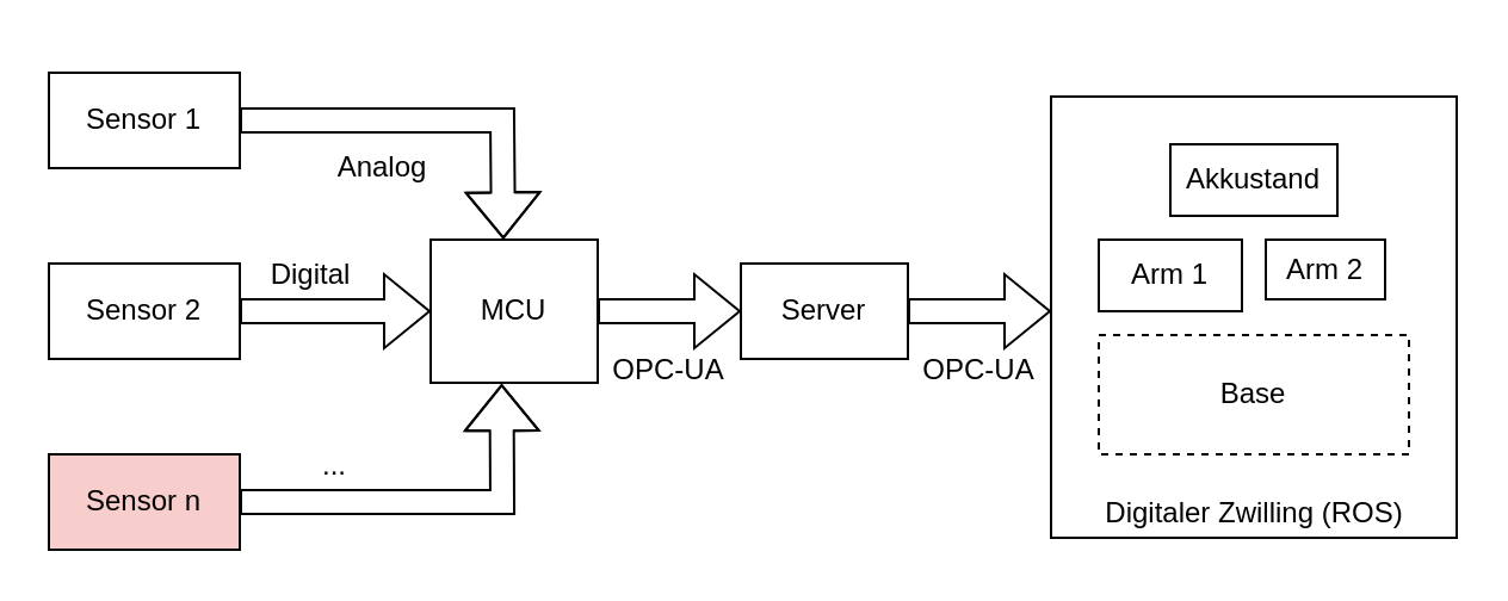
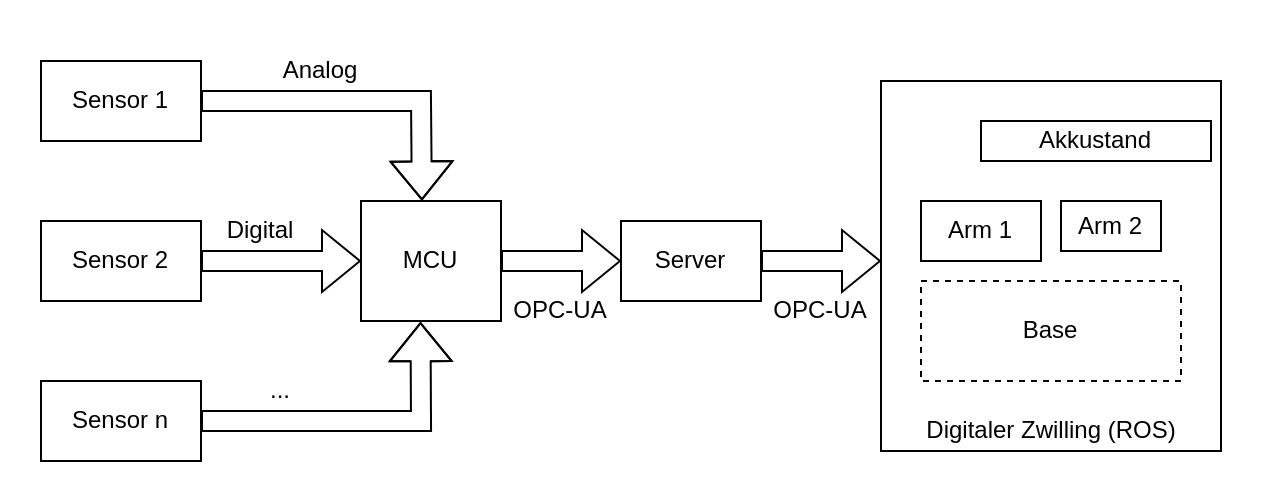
  <mxCell id="0" />
  <mxCell id="1" parent="0" />
  <mxCell id="2" value="Sensor 1" style="rounded=0;whiteSpace=wrap;html=1;" parent="1" vertex="1"><mxGeometry x="20" y="30" width="80" height="40" as="geometry" /></mxCell>
  <mxCell id="3" value="Sensor 2" style="rounded=0;whiteSpace=wrap;html=1;" parent="1" vertex="1"><mxGeometry x="20" y="110" width="80" height="40" as="geometry" /></mxCell>
- <mxCell id="4" value="Sensor n" style="rounded=0;whiteSpace=wrap;html=1;fillColor=#f8cecc;" parent="1" vertex="1"><mxGeometry x="20" y="190" width="80" height="40" as="geometry" /></mxCell>
+ <mxCell id="4" value="Sensor n" style="rounded=0;whiteSpace=wrap;html=1;" parent="1" vertex="1"><mxGeometry x="20" y="190" width="80" height="40" as="geometry" /></mxCell>
  <mxCell id="5" value="MCU" style="rounded=0;whiteSpace=wrap;html=1;" parent="1" vertex="1"><mxGeometry x="180" y="100" width="70" height="60" as="geometry" /></mxCell>
  <mxCell id="6" value="" style="shape=flexArrow;endArrow=classic;html=1;rounded=0;exitX=1;exitY=0.5;exitDx=0;exitDy=0;" parent="1" source="3" target="5" edge="1"><mxGeometry width="50" height="50" relative="1" as="geometry"><mxPoint x="230" y="220" as="sourcePoint" /><mxPoint x="280" y="170" as="targetPoint" /></mxGeometry></mxCell>
  <mxCell id="7" value="" style="shape=flexArrow;endArrow=classic;html=1;rounded=0;exitX=1;exitY=0.5;exitDx=0;exitDy=0;entryX=0.425;entryY=1.01;entryDx=0;entryDy=0;entryPerimeter=0;" parent="1" source="4" target="5" edge="1"><mxGeometry width="50" height="50" relative="1" as="geometry"><mxPoint x="230" y="220" as="sourcePoint" /><mxPoint x="280" y="170" as="targetPoint" /><Array as="points"><mxPoint x="210" y="210" /></Array></mxGeometry></mxCell>
  <mxCell id="8" value="" style="shape=flexArrow;endArrow=classic;html=1;rounded=0;exitX=1;exitY=0.5;exitDx=0;exitDy=0;entryX=0.435;entryY=-0.005;entryDx=0;entryDy=0;entryPerimeter=0;" parent="1" source="2" target="5" edge="1"><mxGeometry width="50" height="50" relative="1" as="geometry"><mxPoint x="230" y="220" as="sourcePoint" /><mxPoint x="210" y="90" as="targetPoint" /><Array as="points"><mxPoint x="210" y="50" /></Array></mxGeometry></mxCell>
- <mxCell id="9" value="Analog" style="text;html=1;strokeColor=none;fillColor=none;align=center;verticalAlign=middle;whiteSpace=wrap;rounded=0;" parent="1" vertex="1"><mxGeometry x="130" y="55" width="60" height="30" as="geometry" /></mxCell>
+ <mxCell id="9" value="Analog" style="text;html=1;strokeColor=none;fillColor=none;align=center;verticalAlign=middle;whiteSpace=wrap;rounded=0;" parent="1" vertex="1"><mxGeometry x="130" y="20" width="60" height="30" as="geometry" /></mxCell>
  <mxCell id="10" value="Digital" style="text;html=1;strokeColor=none;fillColor=none;align=center;verticalAlign=middle;whiteSpace=wrap;rounded=0;" parent="1" vertex="1"><mxGeometry x="100" y="100" width="60" height="30" as="geometry" /></mxCell>
  <mxCell id="11" value="..." style="text;html=1;strokeColor=none;fillColor=none;align=center;verticalAlign=middle;whiteSpace=wrap;rounded=0;" parent="1" vertex="1"><mxGeometry x="110" y="180" width="60" height="30" as="geometry" /></mxCell>
  <mxCell id="12" value="" style="shape=flexArrow;endArrow=classic;html=1;rounded=0;exitX=1;exitY=0.5;exitDx=0;exitDy=0;" parent="1" source="5" edge="1"><mxGeometry width="50" height="50" relative="1" as="geometry"><mxPoint x="400" y="160" as="sourcePoint" /><mxPoint x="310" y="130" as="targetPoint" /></mxGeometry></mxCell>
  <mxCell id="13" value="OPC-UA" style="text;html=1;strokeColor=none;fillColor=none;align=center;verticalAlign=middle;whiteSpace=wrap;rounded=0;" parent="1" vertex="1"><mxGeometry x="240" y="140" width="80" height="30" as="geometry" /></mxCell>
  <mxCell id="14" value="" style="group" parent="1" vertex="1" connectable="0"><mxGeometry x="440" y="40" width="170" height="190" as="geometry" /></mxCell>
  <mxCell id="15" value="" style="rounded=0;whiteSpace=wrap;html=1;" parent="14" vertex="1"><mxGeometry width="170" height="185" as="geometry" /></mxCell>
  <mxCell id="16" value="Base" style="rounded=0;whiteSpace=wrap;html=1;dashed=1;" parent="14" vertex="1"><mxGeometry x="20" y="100" width="130" height="50" as="geometry" /></mxCell>
  <mxCell id="17" value="Arm 1" style="rounded=0;whiteSpace=wrap;html=1;" parent="14" vertex="1"><mxGeometry x="20" y="60" width="60" height="30" as="geometry" /></mxCell>
  <mxCell id="18" value="Arm 2" style="rounded=0;whiteSpace=wrap;html=1;" parent="14" vertex="1"><mxGeometry x="90" y="60" width="50" height="25" as="geometry" /></mxCell>
- <mxCell id="19" value="Akkustand" style="rounded=0;whiteSpace=wrap;html=1;" parent="14" vertex="1"><mxGeometry x="50" y="20" width="70" height="30" as="geometry" /></mxCell>
+ <mxCell id="19" value="Akkustand" style="rounded=0;whiteSpace=wrap;html=1;" parent="14" vertex="1"><mxGeometry x="50" y="20" width="115" height="20" as="geometry" /></mxCell>
  <mxCell id="20" value="Digitaler Zwilling (ROS)" style="text;html=1;strokeColor=none;fillColor=none;align=center;verticalAlign=middle;whiteSpace=wrap;rounded=0;" parent="14" vertex="1"><mxGeometry x="17.5" y="160" width="135" height="30" as="geometry" /></mxCell>
  <mxCell id="21" value="" style="shape=flexArrow;endArrow=classic;html=1;rounded=0;exitX=1;exitY=0.5;exitDx=0;exitDy=0;" parent="1" edge="1" source="22"><mxGeometry width="50" height="50" relative="1" as="geometry"><mxPoint x="391" y="130" as="sourcePoint" /><mxPoint x="440" y="130" as="targetPoint" /></mxGeometry></mxCell>
  <mxCell id="22" value="Server" style="rounded=0;whiteSpace=wrap;html=1;" vertex="1" parent="1"><mxGeometry x="310" y="110" width="70" height="40" as="geometry" /></mxCell>
  <mxCell id="23" value="OPC-UA" style="text;html=1;strokeColor=none;fillColor=none;align=center;verticalAlign=middle;whiteSpace=wrap;rounded=0;" vertex="1" parent="1"><mxGeometry x="370" y="140" width="80" height="30" as="geometry" /></mxCell>
